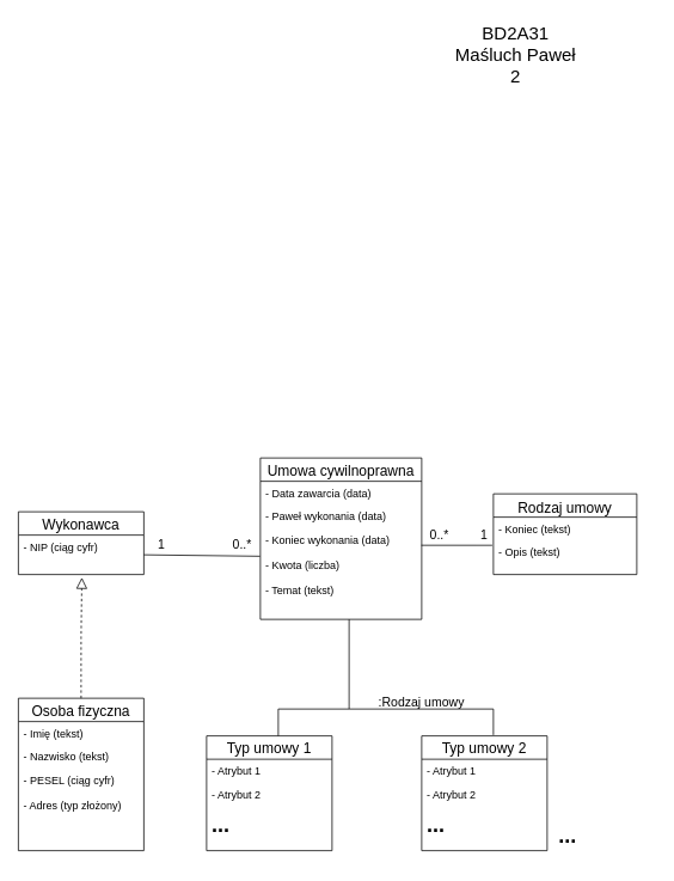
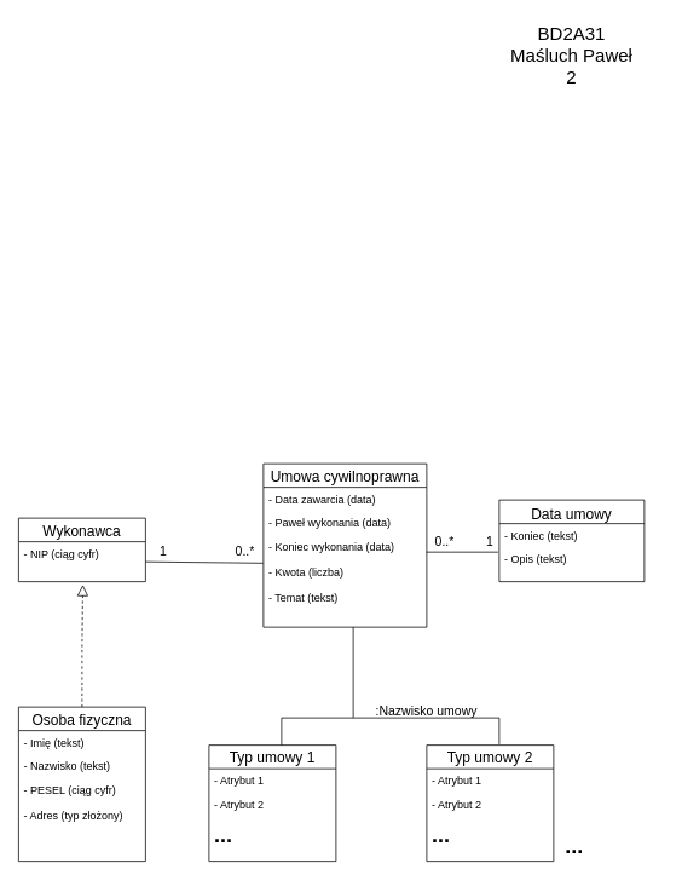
  <mxCell id="0" />
  <mxCell id="1" parent="0" />
- <mxCell id="2" value="Rodzaj umowy" style="swimlane;fontStyle=0;align=center;verticalAlign=top;childLayout=stackLayout;horizontal=1;startSize=26;horizontalStack=0;resizeParent=1;resizeLast=0;collapsible=1;marginBottom=0;rounded=0;shadow=0;strokeWidth=1;fontSize=16;" parent="1" vertex="1"><mxGeometry x="550" y="550" width="160" height="90" as="geometry"><mxRectangle x="550" y="140" width="160" height="26" as="alternateBounds" /></mxGeometry></mxCell>
+ <mxCell id="2" value="Data umowy" style="swimlane;fontStyle=0;align=center;verticalAlign=top;childLayout=stackLayout;horizontal=1;startSize=26;horizontalStack=0;resizeParent=1;resizeLast=0;collapsible=1;marginBottom=0;rounded=0;shadow=0;strokeWidth=1;fontSize=16;" parent="1" vertex="1"><mxGeometry x="550" y="550" width="160" height="90" as="geometry"><mxRectangle x="550" y="140" width="160" height="26" as="alternateBounds" /></mxGeometry></mxCell>
  <mxCell id="3" value="- Koniec (tekst)" style="text;align=left;verticalAlign=top;spacingLeft=4;spacingRight=4;overflow=hidden;rotatable=0;points=[[0,0.5],[1,0.5]];portConstraint=eastwest;" parent="2" vertex="1"><mxGeometry y="26" width="160" height="26" as="geometry" /></mxCell>
  <mxCell id="4" value="- Opis (tekst)" style="text;align=left;verticalAlign=top;spacingLeft=4;spacingRight=4;overflow=hidden;rotatable=0;points=[[0,0.5],[1,0.5]];portConstraint=eastwest;rounded=0;shadow=0;html=0;" parent="2" vertex="1"><mxGeometry y="52" width="160" height="26" as="geometry" /></mxCell>
  <mxCell id="5" value="Umowa cywilnoprawna" style="swimlane;fontStyle=0;childLayout=stackLayout;horizontal=1;startSize=26;fillColor=none;horizontalStack=0;resizeParent=1;resizeParentMax=0;resizeLast=0;collapsible=1;marginBottom=0;fontSize=16;" vertex="1" parent="1"><mxGeometry x="290" y="510" width="180" height="180" as="geometry" /></mxCell>
  <mxCell id="6" value="- Data zawarcia (data)" style="text;strokeColor=none;fillColor=none;align=left;verticalAlign=top;spacingLeft=4;spacingRight=4;overflow=hidden;rotatable=0;points=[[0,0.5],[1,0.5]];portConstraint=eastwest;" vertex="1" parent="5"><mxGeometry y="26" width="180" height="26" as="geometry" /></mxCell>
  <mxCell id="7" value="- Paweł wykonania (data)" style="text;strokeColor=none;fillColor=none;align=left;verticalAlign=top;spacingLeft=4;spacingRight=4;overflow=hidden;rotatable=0;points=[[0,0.5],[1,0.5]];portConstraint=eastwest;" vertex="1" parent="5"><mxGeometry y="52" width="180" height="26" as="geometry" /></mxCell>
  <mxCell id="8" value="- Koniec wykonania (data)&#10;&#10;- Kwota (liczba)&#10;&#10;- Temat (tekst)" style="text;strokeColor=none;fillColor=none;align=left;verticalAlign=top;spacingLeft=4;spacingRight=4;overflow=hidden;rotatable=0;points=[[0,0.5],[1,0.5]];portConstraint=eastwest;" vertex="1" parent="5"><mxGeometry y="78" width="180" height="102" as="geometry" /></mxCell>
  <mxCell id="9" value="Wykonawca" style="swimlane;fontStyle=0;childLayout=stackLayout;horizontal=1;startSize=26;fillColor=none;horizontalStack=0;resizeParent=1;resizeParentMax=0;resizeLast=0;collapsible=1;marginBottom=0;fontSize=16;" vertex="1" parent="1"><mxGeometry x="20" y="570" width="140" height="70" as="geometry" /></mxCell>
  <mxCell id="10" value="- NIP (ciąg cyfr)" style="text;strokeColor=none;fillColor=none;align=left;verticalAlign=top;spacingLeft=4;spacingRight=4;overflow=hidden;rotatable=0;points=[[0,0.5],[1,0.5]];portConstraint=eastwest;" vertex="1" parent="9"><mxGeometry y="26" width="140" height="44" as="geometry" /></mxCell>
  <mxCell id="11" value="Osoba fizyczna" style="swimlane;fontStyle=0;childLayout=stackLayout;horizontal=1;startSize=26;fillColor=none;horizontalStack=0;resizeParent=1;resizeParentMax=0;resizeLast=0;collapsible=1;marginBottom=0;fontSize=16;" vertex="1" parent="1"><mxGeometry x="20" y="778" width="140" height="170" as="geometry" /></mxCell>
  <mxCell id="12" value="- Imię (tekst)" style="text;strokeColor=none;fillColor=none;align=left;verticalAlign=top;spacingLeft=4;spacingRight=4;overflow=hidden;rotatable=0;points=[[0,0.5],[1,0.5]];portConstraint=eastwest;" vertex="1" parent="11"><mxGeometry y="26" width="140" height="26" as="geometry" /></mxCell>
  <mxCell id="13" value="- Nazwisko (tekst)" style="text;strokeColor=none;fillColor=none;align=left;verticalAlign=top;spacingLeft=4;spacingRight=4;overflow=hidden;rotatable=0;points=[[0,0.5],[1,0.5]];portConstraint=eastwest;" vertex="1" parent="11"><mxGeometry y="52" width="140" height="26" as="geometry" /></mxCell>
  <mxCell id="14" value="- PESEL (ciąg cyfr)&#10;&#10;- Adres (typ złożony)" style="text;strokeColor=none;fillColor=none;align=left;verticalAlign=top;spacingLeft=4;spacingRight=4;overflow=hidden;rotatable=0;points=[[0,0.5],[1,0.5]];portConstraint=eastwest;" vertex="1" parent="11"><mxGeometry y="78" width="140" height="92" as="geometry" /></mxCell>
  <mxCell id="15" value="Typ umowy 1" style="swimlane;fontStyle=0;childLayout=stackLayout;horizontal=1;startSize=26;fillColor=none;horizontalStack=0;resizeParent=1;resizeParentMax=0;resizeLast=0;collapsible=1;marginBottom=0;fontSize=16;" vertex="1" parent="1"><mxGeometry x="230" y="820" width="140" height="128" as="geometry" /></mxCell>
  <mxCell id="16" value="- Atrybut 1" style="text;strokeColor=none;fillColor=none;align=left;verticalAlign=top;spacingLeft=4;spacingRight=4;overflow=hidden;rotatable=0;points=[[0,0.5],[1,0.5]];portConstraint=eastwest;" vertex="1" parent="15"><mxGeometry y="26" width="140" height="26" as="geometry" /></mxCell>
  <mxCell id="17" value="- Atrybut 2" style="text;strokeColor=none;fillColor=none;align=left;verticalAlign=top;spacingLeft=4;spacingRight=4;overflow=hidden;rotatable=0;points=[[0,0.5],[1,0.5]];portConstraint=eastwest;" vertex="1" parent="15"><mxGeometry y="52" width="140" height="26" as="geometry" /></mxCell>
  <mxCell id="18" value="..." style="text;strokeColor=none;fillColor=none;align=left;verticalAlign=top;spacingLeft=4;spacingRight=4;overflow=hidden;rotatable=0;points=[[0,0.5],[1,0.5]];portConstraint=eastwest;fontStyle=1;fontSize=24;" vertex="1" parent="15"><mxGeometry y="78" width="140" height="50" as="geometry" /></mxCell>
  <mxCell id="19" value="Typ umowy 2" style="swimlane;fontStyle=0;childLayout=stackLayout;horizontal=1;startSize=26;fillColor=none;horizontalStack=0;resizeParent=1;resizeParentMax=0;resizeLast=0;collapsible=1;marginBottom=0;fontSize=16;" vertex="1" parent="1"><mxGeometry x="470" y="820" width="140" height="128" as="geometry" /></mxCell>
  <mxCell id="20" value="- Atrybut 1" style="text;strokeColor=none;fillColor=none;align=left;verticalAlign=top;spacingLeft=4;spacingRight=4;overflow=hidden;rotatable=0;points=[[0,0.5],[1,0.5]];portConstraint=eastwest;" vertex="1" parent="19"><mxGeometry y="26" width="140" height="26" as="geometry" /></mxCell>
  <mxCell id="21" value="- Atrybut 2" style="text;strokeColor=none;fillColor=none;align=left;verticalAlign=top;spacingLeft=4;spacingRight=4;overflow=hidden;rotatable=0;points=[[0,0.5],[1,0.5]];portConstraint=eastwest;" vertex="1" parent="19"><mxGeometry y="52" width="140" height="26" as="geometry" /></mxCell>
  <mxCell id="22" value="..." style="text;strokeColor=none;fillColor=none;align=left;verticalAlign=top;spacingLeft=4;spacingRight=4;overflow=hidden;rotatable=0;points=[[0,0.5],[1,0.5]];portConstraint=eastwest;fontStyle=1;fontSize=24;" vertex="1" parent="19"><mxGeometry y="78" width="140" height="50" as="geometry" /></mxCell>
  <mxCell id="23" value="" style="endArrow=none;html=1;fontSize=24;entryX=-0.008;entryY=1.208;entryDx=0;entryDy=0;entryPerimeter=0;exitX=0.998;exitY=0.19;exitDx=0;exitDy=0;exitPerimeter=0;" edge="1" parent="1" source="8" target="3"><mxGeometry width="50" height="50" relative="1" as="geometry"><mxPoint x="340" y="710" as="sourcePoint" /><mxPoint x="390" y="660" as="targetPoint" /></mxGeometry></mxCell>
  <mxCell id="24" value="" style="endArrow=block;endSize=10;endFill=0;shadow=0;strokeWidth=1;rounded=0;edgeStyle=elbowEdgeStyle;elbow=vertical;exitX=0.5;exitY=0;exitDx=0;exitDy=0;entryX=0.506;entryY=1.077;entryDx=0;entryDy=0;entryPerimeter=0;dashed=1;" edge="1" parent="1" source="11" target="10"><mxGeometry width="160" relative="1" as="geometry"><mxPoint x="120" y="730" as="sourcePoint" /><mxPoint x="130" y="670" as="targetPoint" /><Array as="points"><mxPoint x="120" y="710" /></Array></mxGeometry></mxCell>
  <mxCell id="25" value="" style="endArrow=none;html=1;fontSize=24;entryX=-0.002;entryY=0.31;entryDx=0;entryDy=0;entryPerimeter=0;exitX=1;exitY=0.5;exitDx=0;exitDy=0;" edge="1" parent="1" source="10" target="8"><mxGeometry width="50" height="50" relative="1" as="geometry"><mxPoint x="190" y="620" as="sourcePoint" /><mxPoint x="290" y="621" as="targetPoint" /></mxGeometry></mxCell>
  <mxCell id="26" value="" style="endArrow=none;html=1;fontSize=24;" edge="1" parent="1"><mxGeometry width="50" height="50" relative="1" as="geometry"><mxPoint x="389" y="790" as="sourcePoint" /><mxPoint x="389" y="690" as="targetPoint" /></mxGeometry></mxCell>
  <mxCell id="27" value="" style="endArrow=none;html=1;fontSize=24;" edge="1" parent="1"><mxGeometry width="50" height="50" relative="1" as="geometry"><mxPoint x="310" y="790" as="sourcePoint" /><mxPoint x="390" y="790" as="targetPoint" /></mxGeometry></mxCell>
  <mxCell id="28" value="" style="endArrow=none;html=1;fontSize=24;" edge="1" parent="1"><mxGeometry width="50" height="50" relative="1" as="geometry"><mxPoint x="310" y="820" as="sourcePoint" /><mxPoint x="310" y="790" as="targetPoint" /></mxGeometry></mxCell>
  <mxCell id="29" value="" style="endArrow=none;html=1;fontSize=24;" edge="1" parent="1"><mxGeometry width="50" height="50" relative="1" as="geometry"><mxPoint x="550" y="790" as="sourcePoint" /><mxPoint x="390" y="790" as="targetPoint" /></mxGeometry></mxCell>
  <mxCell id="30" value="" style="endArrow=none;html=1;fontSize=24;" edge="1" parent="1"><mxGeometry width="50" height="50" relative="1" as="geometry"><mxPoint x="550" y="819" as="sourcePoint" /><mxPoint x="550" y="790" as="targetPoint" /></mxGeometry></mxCell>
  <mxCell id="31" value="..." style="text;strokeColor=none;fillColor=none;align=left;verticalAlign=top;spacingLeft=4;spacingRight=4;overflow=hidden;rotatable=0;points=[[0,0.5],[1,0.5]];portConstraint=eastwest;fontStyle=1;fontSize=24;" vertex="1" parent="1"><mxGeometry x="617" y="910" width="33" height="50" as="geometry" /></mxCell>
- <mxCell id="32" value="&lt;font style=&quot;font-size: 14px&quot;&gt;:Rodzaj umowy&lt;/font&gt;" style="text;html=1;strokeColor=none;fillColor=none;align=center;verticalAlign=middle;whiteSpace=wrap;rounded=0;fontSize=24;" vertex="1" parent="1"><mxGeometry x="400" y="770" width="140" height="20" as="geometry" /></mxCell>
+ <mxCell id="32" value="&lt;font style=&quot;font-size: 14px&quot;&gt;:Nazwisko umowy&lt;/font&gt;" style="text;html=1;strokeColor=none;fillColor=none;align=center;verticalAlign=middle;whiteSpace=wrap;rounded=0;fontSize=24;" vertex="1" parent="1"><mxGeometry x="400" y="770" width="140" height="20" as="geometry" /></mxCell>
  <mxCell id="33" value="&lt;font style=&quot;font-size: 14px&quot;&gt;1&lt;/font&gt;" style="text;html=1;strokeColor=none;fillColor=none;align=center;verticalAlign=middle;whiteSpace=wrap;rounded=0;fontSize=16;" vertex="1" parent="1"><mxGeometry x="160" y="595" width="40" height="20" as="geometry" /></mxCell>
  <mxCell id="34" value="&lt;font style=&quot;font-size: 14px&quot;&gt;0..*&lt;/font&gt;" style="text;html=1;strokeColor=none;fillColor=none;align=center;verticalAlign=middle;whiteSpace=wrap;rounded=0;fontSize=16;" vertex="1" parent="1"><mxGeometry x="250" y="595" width="40" height="20" as="geometry" /></mxCell>
  <mxCell id="35" value="&lt;font style=&quot;font-size: 14px&quot;&gt;0..*&lt;/font&gt;" style="text;html=1;strokeColor=none;fillColor=none;align=center;verticalAlign=middle;whiteSpace=wrap;rounded=0;fontSize=16;" vertex="1" parent="1"><mxGeometry x="470" y="585" width="40" height="20" as="geometry" /></mxCell>
  <mxCell id="36" value="&lt;font style=&quot;font-size: 14px&quot;&gt;1&lt;/font&gt;" style="text;html=1;strokeColor=none;fillColor=none;align=center;verticalAlign=middle;whiteSpace=wrap;rounded=0;fontSize=16;" vertex="1" parent="1"><mxGeometry x="520" y="585" width="40" height="20" as="geometry" /></mxCell>
- <mxCell id="37" value="&lt;font style=&quot;font-size: 20px&quot;&gt;BD2A31&lt;br&gt;Maśluch Paweł&lt;br&gt;2&lt;br&gt;&lt;/font&gt;" style="text;html=1;strokeColor=none;fillColor=none;align=center;verticalAlign=middle;whiteSpace=wrap;rounded=0;fontSize=16;" vertex="1" parent="1"><mxGeometry x="475" y="20" width="200" height="80" as="geometry" /></mxCell>
+ <mxCell id="37" value="&lt;font style=&quot;font-size: 20px&quot;&gt;BD2A31&lt;br&gt;Maśluch Paweł&lt;br&gt;2&lt;br&gt;&lt;/font&gt;" style="text;html=1;strokeColor=none;fillColor=none;align=center;verticalAlign=middle;whiteSpace=wrap;rounded=0;fontSize=16;" vertex="1" parent="1"><mxGeometry x="530" y="20" width="200" height="80" as="geometry" /></mxCell>
